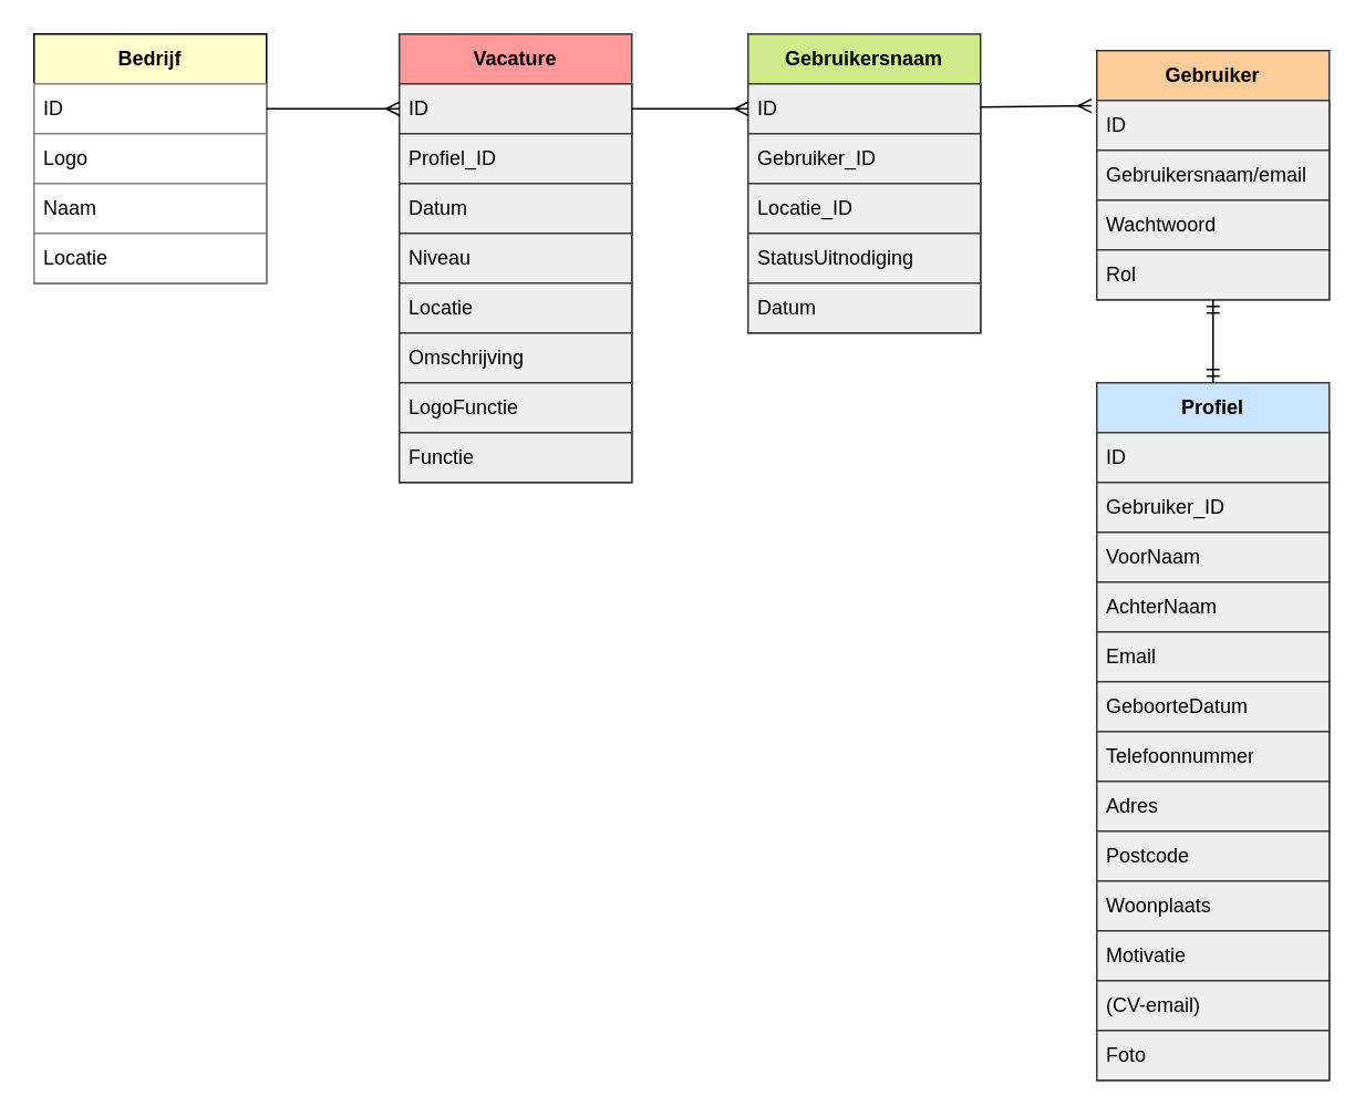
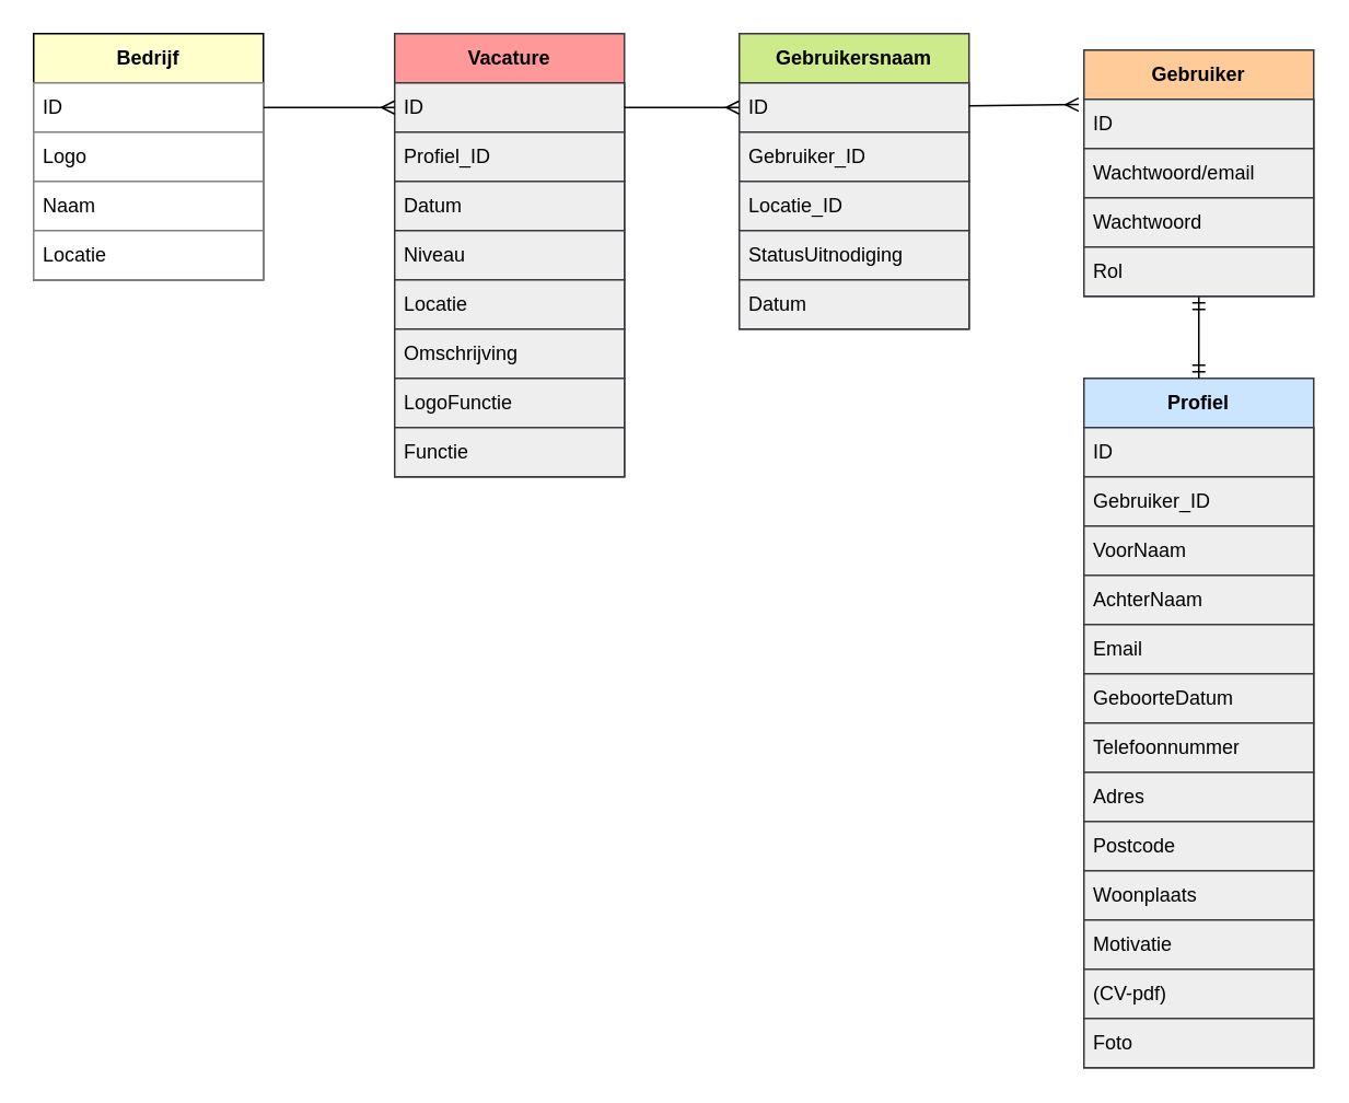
  <mxCell id="0" />
  <mxCell id="1" parent="0" />
  <mxCell id="2" value="Bedrijf" style="swimlane;fontStyle=1;childLayout=stackLayout;horizontal=1;startSize=30;horizontalStack=0;resizeParent=1;resizeParentMax=0;resizeLast=0;collapsible=1;marginBottom=0;whiteSpace=wrap;html=1;labelBackgroundColor=none;labelBorderColor=none;fontColor=#000000;rounded=0;arcSize=50;fillColor=#FFFFCC;" parent="1" vertex="1"><mxGeometry x="20" y="20" width="140" height="150" as="geometry" /></mxCell>
  <mxCell id="3" value="ID" style="text;strokeColor=#808080;fillColor=#FFFFFF;align=left;verticalAlign=middle;spacingLeft=4;spacingRight=4;overflow=hidden;points=[[0,0.5],[1,0.5]];portConstraint=eastwest;rotatable=0;whiteSpace=wrap;html=1;labelBackgroundColor=none;labelBorderColor=none;rounded=0;fontColor=#000000;" parent="2" vertex="1"><mxGeometry y="30" width="140" height="30" as="geometry" /></mxCell>
  <mxCell id="4" value="Logo" style="text;strokeColor=#808080;fillColor=#FFFFFF;align=left;verticalAlign=middle;spacingLeft=4;spacingRight=4;overflow=hidden;points=[[0,0.5],[1,0.5]];portConstraint=eastwest;rotatable=0;whiteSpace=wrap;html=1;labelBackgroundColor=none;labelBorderColor=none;fontColor=#000000;" parent="2" vertex="1"><mxGeometry y="60" width="140" height="30" as="geometry" /></mxCell>
  <mxCell id="5" value="Naam" style="text;strokeColor=#808080;fillColor=#FFFFFF;align=left;verticalAlign=middle;spacingLeft=4;spacingRight=4;overflow=hidden;points=[[0,0.5],[1,0.5]];portConstraint=eastwest;rotatable=0;whiteSpace=wrap;html=1;labelBackgroundColor=none;labelBorderColor=none;fontColor=#000000;" parent="2" vertex="1"><mxGeometry y="90" width="140" height="30" as="geometry" /></mxCell>
  <mxCell id="6" value="Locatie" style="text;strokeColor=#808080;fillColor=#FFFFFF;align=left;verticalAlign=middle;spacingLeft=4;spacingRight=4;overflow=hidden;points=[[0,0.5],[1,0.5]];portConstraint=eastwest;rotatable=0;whiteSpace=wrap;html=1;labelBackgroundColor=none;labelBorderColor=none;fontColor=#000000;" parent="2" vertex="1"><mxGeometry y="120" width="140" height="30" as="geometry" /></mxCell>
  <mxCell id="7" value="Profiel" style="swimlane;fontStyle=1;childLayout=stackLayout;horizontal=1;startSize=30;horizontalStack=0;resizeParent=1;resizeParentMax=0;resizeLast=0;collapsible=1;marginBottom=0;whiteSpace=wrap;html=1;rounded=0;labelBackgroundColor=none;labelBorderColor=none;fillColor=#cce5ff;strokeColor=#36393d;fontColor=#000000;" parent="1" vertex="1"><mxGeometry x="660" y="230" width="140" height="420" as="geometry" /></mxCell>
  <mxCell id="8" value="ID" style="text;strokeColor=#36393d;fillColor=#eeeeee;align=left;verticalAlign=middle;spacingLeft=4;spacingRight=4;overflow=hidden;points=[[0,0.5],[1,0.5]];portConstraint=eastwest;rotatable=0;whiteSpace=wrap;html=1;rounded=0;labelBackgroundColor=none;labelBorderColor=none;fontColor=#000000;" parent="7" vertex="1"><mxGeometry y="30" width="140" height="30" as="geometry" /></mxCell>
  <mxCell id="9" value="Gebruiker_ID" style="text;strokeColor=#36393d;fillColor=#eeeeee;align=left;verticalAlign=middle;spacingLeft=4;spacingRight=4;overflow=hidden;points=[[0,0.5],[1,0.5]];portConstraint=eastwest;rotatable=0;whiteSpace=wrap;html=1;rounded=0;labelBackgroundColor=none;labelBorderColor=none;fontColor=#000000;" parent="7" vertex="1"><mxGeometry y="60" width="140" height="30" as="geometry" /></mxCell>
  <mxCell id="10" value="VoorNaam" style="text;strokeColor=#36393d;fillColor=#eeeeee;align=left;verticalAlign=middle;spacingLeft=4;spacingRight=4;overflow=hidden;points=[[0,0.5],[1,0.5]];portConstraint=eastwest;rotatable=0;whiteSpace=wrap;html=1;rounded=0;labelBackgroundColor=none;labelBorderColor=none;fontColor=#000000;" parent="7" vertex="1"><mxGeometry y="90" width="140" height="30" as="geometry" /></mxCell>
  <mxCell id="11" value="AchterNaam" style="text;strokeColor=#36393d;fillColor=#eeeeee;align=left;verticalAlign=middle;spacingLeft=4;spacingRight=4;overflow=hidden;points=[[0,0.5],[1,0.5]];portConstraint=eastwest;rotatable=0;whiteSpace=wrap;html=1;rounded=0;labelBackgroundColor=none;labelBorderColor=none;fontColor=#000000;" parent="7" vertex="1"><mxGeometry y="120" width="140" height="30" as="geometry" /></mxCell>
  <mxCell id="12" value="Email" style="text;strokeColor=#36393d;fillColor=#eeeeee;align=left;verticalAlign=middle;spacingLeft=4;spacingRight=4;overflow=hidden;points=[[0,0.5],[1,0.5]];portConstraint=eastwest;rotatable=0;whiteSpace=wrap;html=1;rounded=0;labelBackgroundColor=none;labelBorderColor=none;fontColor=#000000;" parent="7" vertex="1"><mxGeometry y="150" width="140" height="30" as="geometry" /></mxCell>
  <mxCell id="13" value="GeboorteDatum" style="text;strokeColor=#36393d;fillColor=#eeeeee;align=left;verticalAlign=middle;spacingLeft=4;spacingRight=4;overflow=hidden;points=[[0,0.5],[1,0.5]];portConstraint=eastwest;rotatable=0;whiteSpace=wrap;html=1;rounded=0;labelBackgroundColor=none;labelBorderColor=none;fontColor=#000000;" parent="7" vertex="1"><mxGeometry y="180" width="140" height="30" as="geometry" /></mxCell>
  <mxCell id="14" value="Telefoonnummer" style="text;strokeColor=#36393d;fillColor=#eeeeee;align=left;verticalAlign=middle;spacingLeft=4;spacingRight=4;overflow=hidden;points=[[0,0.5],[1,0.5]];portConstraint=eastwest;rotatable=0;whiteSpace=wrap;html=1;rounded=0;labelBackgroundColor=none;labelBorderColor=none;fontColor=#000000;" parent="7" vertex="1"><mxGeometry y="210" width="140" height="30" as="geometry" /></mxCell>
  <mxCell id="15" value="Adres" style="text;strokeColor=#36393d;fillColor=#eeeeee;align=left;verticalAlign=middle;spacingLeft=4;spacingRight=4;overflow=hidden;points=[[0,0.5],[1,0.5]];portConstraint=eastwest;rotatable=0;whiteSpace=wrap;html=1;rounded=0;labelBackgroundColor=none;labelBorderColor=none;fontColor=#000000;" parent="7" vertex="1"><mxGeometry y="240" width="140" height="30" as="geometry" /></mxCell>
  <mxCell id="16" value="Postcode" style="text;strokeColor=#36393d;fillColor=#eeeeee;align=left;verticalAlign=middle;spacingLeft=4;spacingRight=4;overflow=hidden;points=[[0,0.5],[1,0.5]];portConstraint=eastwest;rotatable=0;whiteSpace=wrap;html=1;rounded=0;labelBackgroundColor=none;labelBorderColor=none;fontColor=#000000;" parent="7" vertex="1"><mxGeometry y="270" width="140" height="30" as="geometry" /></mxCell>
  <mxCell id="17" value="Woonplaats" style="text;strokeColor=#36393d;fillColor=#eeeeee;align=left;verticalAlign=middle;spacingLeft=4;spacingRight=4;overflow=hidden;points=[[0,0.5],[1,0.5]];portConstraint=eastwest;rotatable=0;whiteSpace=wrap;html=1;rounded=0;labelBackgroundColor=none;labelBorderColor=none;fontColor=#000000;" parent="7" vertex="1"><mxGeometry y="300" width="140" height="30" as="geometry" /></mxCell>
  <mxCell id="18" value="Motivatie" style="text;strokeColor=#36393d;fillColor=#eeeeee;align=left;verticalAlign=middle;spacingLeft=4;spacingRight=4;overflow=hidden;points=[[0,0.5],[1,0.5]];portConstraint=eastwest;rotatable=0;whiteSpace=wrap;html=1;rounded=0;labelBackgroundColor=none;labelBorderColor=none;fontColor=#000000;" parent="7" vertex="1"><mxGeometry y="330" width="140" height="30" as="geometry" /></mxCell>
- <mxCell id="19" value="(CV-email)" style="text;strokeColor=#36393d;fillColor=#eeeeee;align=left;verticalAlign=middle;spacingLeft=4;spacingRight=4;overflow=hidden;points=[[0,0.5],[1,0.5]];portConstraint=eastwest;rotatable=0;whiteSpace=wrap;html=1;rounded=0;labelBackgroundColor=none;labelBorderColor=none;fontColor=#000000;" parent="7" vertex="1"><mxGeometry y="360" width="140" height="30" as="geometry" /></mxCell>
+ <mxCell id="19" value="(CV-pdf)" style="text;strokeColor=#36393d;fillColor=#eeeeee;align=left;verticalAlign=middle;spacingLeft=4;spacingRight=4;overflow=hidden;points=[[0,0.5],[1,0.5]];portConstraint=eastwest;rotatable=0;whiteSpace=wrap;html=1;rounded=0;labelBackgroundColor=none;labelBorderColor=none;fontColor=#000000;" parent="7" vertex="1"><mxGeometry y="360" width="140" height="30" as="geometry" /></mxCell>
  <mxCell id="20" value="Foto" style="text;strokeColor=#36393d;fillColor=#eeeeee;align=left;verticalAlign=middle;spacingLeft=4;spacingRight=4;overflow=hidden;points=[[0,0.5],[1,0.5]];portConstraint=eastwest;rotatable=0;whiteSpace=wrap;html=1;rounded=0;labelBackgroundColor=none;labelBorderColor=none;fontColor=#000000;" vertex="1" parent="7"><mxGeometry y="390" width="140" height="30" as="geometry" /></mxCell>
  <mxCell id="21" value="Vacature" style="swimlane;fontStyle=1;childLayout=stackLayout;horizontal=1;startSize=30;horizontalStack=0;resizeParent=1;resizeParentMax=0;resizeLast=0;collapsible=1;marginBottom=0;whiteSpace=wrap;html=1;rounded=0;labelBackgroundColor=none;labelBorderColor=none;fillColor=#FF9999;strokeColor=#36393d;fontColor=#000000;" parent="1" vertex="1"><mxGeometry x="240" y="20" width="140" height="270" as="geometry" /></mxCell>
  <mxCell id="22" value="ID" style="text;strokeColor=#36393d;fillColor=#eeeeee;align=left;verticalAlign=middle;spacingLeft=4;spacingRight=4;overflow=hidden;points=[[0,0.5],[1,0.5]];portConstraint=eastwest;rotatable=0;whiteSpace=wrap;html=1;rounded=0;labelBackgroundColor=none;labelBorderColor=none;fontColor=#000000;" parent="21" vertex="1"><mxGeometry y="30" width="140" height="30" as="geometry" /></mxCell>
  <mxCell id="23" value="Profiel_ID" style="text;strokeColor=#36393d;fillColor=#eeeeee;align=left;verticalAlign=middle;spacingLeft=4;spacingRight=4;overflow=hidden;points=[[0,0.5],[1,0.5]];portConstraint=eastwest;rotatable=0;whiteSpace=wrap;html=1;rounded=0;labelBackgroundColor=none;labelBorderColor=none;fontColor=#000000;" parent="21" vertex="1"><mxGeometry y="60" width="140" height="30" as="geometry" /></mxCell>
  <mxCell id="24" value="Datum" style="text;strokeColor=#36393d;fillColor=#eeeeee;align=left;verticalAlign=middle;spacingLeft=4;spacingRight=4;overflow=hidden;points=[[0,0.5],[1,0.5]];portConstraint=eastwest;rotatable=0;whiteSpace=wrap;html=1;rounded=0;labelBackgroundColor=none;labelBorderColor=none;fontColor=#000000;" parent="21" vertex="1"><mxGeometry y="90" width="140" height="30" as="geometry" /></mxCell>
  <mxCell id="25" value="Niveau" style="text;strokeColor=#36393d;fillColor=#eeeeee;align=left;verticalAlign=middle;spacingLeft=4;spacingRight=4;overflow=hidden;points=[[0,0.5],[1,0.5]];portConstraint=eastwest;rotatable=0;whiteSpace=wrap;html=1;rounded=0;labelBackgroundColor=none;labelBorderColor=none;fontColor=#000000;" parent="21" vertex="1"><mxGeometry y="120" width="140" height="30" as="geometry" /></mxCell>
  <mxCell id="26" value="Locatie" style="text;strokeColor=#36393d;fillColor=#eeeeee;align=left;verticalAlign=middle;spacingLeft=4;spacingRight=4;overflow=hidden;points=[[0,0.5],[1,0.5]];portConstraint=eastwest;rotatable=0;whiteSpace=wrap;html=1;rounded=0;labelBackgroundColor=none;labelBorderColor=none;fontColor=#000000;" parent="21" vertex="1"><mxGeometry y="150" width="140" height="30" as="geometry" /></mxCell>
  <mxCell id="27" value="Omschrijving" style="text;strokeColor=#36393d;fillColor=#eeeeee;align=left;verticalAlign=middle;spacingLeft=4;spacingRight=4;overflow=hidden;points=[[0,0.5],[1,0.5]];portConstraint=eastwest;rotatable=0;whiteSpace=wrap;html=1;rounded=0;labelBackgroundColor=none;labelBorderColor=none;fontColor=#000000;" parent="21" vertex="1"><mxGeometry y="180" width="140" height="30" as="geometry" /></mxCell>
  <mxCell id="28" value="LogoFunctie" style="text;strokeColor=#36393d;fillColor=#eeeeee;align=left;verticalAlign=middle;spacingLeft=4;spacingRight=4;overflow=hidden;points=[[0,0.5],[1,0.5]];portConstraint=eastwest;rotatable=0;whiteSpace=wrap;html=1;rounded=0;labelBackgroundColor=none;labelBorderColor=none;fontColor=#000000;" parent="21" vertex="1"><mxGeometry y="210" width="140" height="30" as="geometry" /></mxCell>
  <mxCell id="29" value="Functie" style="text;strokeColor=#36393d;fillColor=#eeeeee;align=left;verticalAlign=middle;spacingLeft=4;spacingRight=4;overflow=hidden;points=[[0,0.5],[1,0.5]];portConstraint=eastwest;rotatable=0;whiteSpace=wrap;html=1;rounded=0;labelBackgroundColor=none;labelBorderColor=none;fontColor=#000000;" parent="21" vertex="1"><mxGeometry y="240" width="140" height="30" as="geometry" /></mxCell>
  <mxCell id="30" value="Gebruikersnaam" style="swimlane;fontStyle=1;childLayout=stackLayout;horizontal=1;startSize=30;horizontalStack=0;resizeParent=1;resizeParentMax=0;resizeLast=0;collapsible=1;marginBottom=0;whiteSpace=wrap;html=1;rounded=0;labelBackgroundColor=none;labelBorderColor=none;fillColor=#cdeb8b;strokeColor=#36393d;fontColor=#000000;" parent="1" vertex="1"><mxGeometry x="450" y="20" width="140" height="180" as="geometry" /></mxCell>
  <mxCell id="31" value="ID" style="text;strokeColor=#36393d;fillColor=#eeeeee;align=left;verticalAlign=middle;spacingLeft=4;spacingRight=4;overflow=hidden;points=[[0,0.5],[1,0.5]];portConstraint=eastwest;rotatable=0;whiteSpace=wrap;html=1;rounded=0;labelBackgroundColor=none;labelBorderColor=none;fontColor=#000000;" parent="30" vertex="1"><mxGeometry y="30" width="140" height="30" as="geometry" /></mxCell>
  <mxCell id="32" value="Gebruiker_ID" style="text;strokeColor=#36393d;fillColor=#eeeeee;align=left;verticalAlign=middle;spacingLeft=4;spacingRight=4;overflow=hidden;points=[[0,0.5],[1,0.5]];portConstraint=eastwest;rotatable=0;whiteSpace=wrap;html=1;rounded=0;labelBackgroundColor=none;labelBorderColor=none;fontColor=#000000;" parent="30" vertex="1"><mxGeometry y="60" width="140" height="30" as="geometry" /></mxCell>
  <mxCell id="33" value="Locatie_ID" style="text;strokeColor=#36393d;fillColor=#eeeeee;align=left;verticalAlign=middle;spacingLeft=4;spacingRight=4;overflow=hidden;points=[[0,0.5],[1,0.5]];portConstraint=eastwest;rotatable=0;whiteSpace=wrap;html=1;rounded=0;labelBackgroundColor=none;labelBorderColor=none;fontColor=#000000;" parent="30" vertex="1"><mxGeometry y="90" width="140" height="30" as="geometry" /></mxCell>
  <mxCell id="34" value="StatusUitnodiging" style="text;strokeColor=#36393d;fillColor=#eeeeee;align=left;verticalAlign=middle;spacingLeft=4;spacingRight=4;overflow=hidden;points=[[0,0.5],[1,0.5]];portConstraint=eastwest;rotatable=0;whiteSpace=wrap;html=1;rounded=0;labelBackgroundColor=none;labelBorderColor=none;fontColor=#000000;" parent="30" vertex="1"><mxGeometry y="120" width="140" height="30" as="geometry" /></mxCell>
  <mxCell id="35" value="Datum" style="text;strokeColor=#36393d;fillColor=#eeeeee;align=left;verticalAlign=middle;spacingLeft=4;spacingRight=4;overflow=hidden;points=[[0,0.5],[1,0.5]];portConstraint=eastwest;rotatable=0;whiteSpace=wrap;html=1;rounded=0;labelBackgroundColor=none;labelBorderColor=none;fontColor=#000000;" vertex="1" parent="30"><mxGeometry y="150" width="140" height="30" as="geometry" /></mxCell>
  <mxCell id="36" style="edgeStyle=none;html=1;entryX=0.5;entryY=0;entryDx=0;entryDy=0;strokeColor=#000000;endArrow=ERmandOne;endFill=0;startArrow=ERmandOne;startFill=0;" edge="1" parent="1" target="7"><mxGeometry relative="1" as="geometry"><mxPoint x="730" y="180" as="sourcePoint" /></mxGeometry></mxCell>
  <mxCell id="37" value="Gebruiker" style="swimlane;fontStyle=1;childLayout=stackLayout;horizontal=1;startSize=30;horizontalStack=0;resizeParent=1;resizeParentMax=0;resizeLast=0;collapsible=1;marginBottom=0;whiteSpace=wrap;html=1;rounded=0;labelBackgroundColor=none;labelBorderColor=none;fillColor=#FFCC99;strokeColor=#36393d;fontColor=#000000;" vertex="1" parent="1"><mxGeometry x="660" y="30" width="140" height="150" as="geometry" /></mxCell>
  <mxCell id="38" value="ID" style="text;strokeColor=#36393d;fillColor=#eeeeee;align=left;verticalAlign=middle;spacingLeft=4;spacingRight=4;overflow=hidden;points=[[0,0.5],[1,0.5]];portConstraint=eastwest;rotatable=0;whiteSpace=wrap;html=1;rounded=0;labelBackgroundColor=none;labelBorderColor=none;fontColor=#000000;" vertex="1" parent="37"><mxGeometry y="30" width="140" height="30" as="geometry" /></mxCell>
- <mxCell id="39" value="Gebruikersnaam/email" style="text;strokeColor=#36393d;fillColor=#eeeeee;align=left;verticalAlign=middle;spacingLeft=4;spacingRight=4;overflow=hidden;points=[[0,0.5],[1,0.5]];portConstraint=eastwest;rotatable=0;whiteSpace=wrap;html=1;rounded=0;labelBackgroundColor=none;labelBorderColor=none;fontColor=#000000;" vertex="1" parent="37"><mxGeometry y="60" width="140" height="30" as="geometry" /></mxCell>
+ <mxCell id="39" value="Wachtwoord/email" style="text;strokeColor=#36393d;fillColor=#eeeeee;align=left;verticalAlign=middle;spacingLeft=4;spacingRight=4;overflow=hidden;points=[[0,0.5],[1,0.5]];portConstraint=eastwest;rotatable=0;whiteSpace=wrap;html=1;rounded=0;labelBackgroundColor=none;labelBorderColor=none;fontColor=#000000;" vertex="1" parent="37"><mxGeometry y="60" width="140" height="30" as="geometry" /></mxCell>
  <mxCell id="40" value="Wachtwoord" style="text;strokeColor=#36393d;fillColor=#eeeeee;align=left;verticalAlign=middle;spacingLeft=4;spacingRight=4;overflow=hidden;points=[[0,0.5],[1,0.5]];portConstraint=eastwest;rotatable=0;whiteSpace=wrap;html=1;rounded=0;labelBackgroundColor=none;labelBorderColor=none;fontColor=#000000;" vertex="1" parent="37"><mxGeometry y="90" width="140" height="30" as="geometry" /></mxCell>
  <mxCell id="41" value="Rol" style="text;strokeColor=#36393d;fillColor=#eeeeee;align=left;verticalAlign=middle;spacingLeft=4;spacingRight=4;overflow=hidden;points=[[0,0.5],[1,0.5]];portConstraint=eastwest;rotatable=0;whiteSpace=wrap;html=1;rounded=0;labelBackgroundColor=none;labelBorderColor=none;fontColor=#000000;" vertex="1" parent="37"><mxGeometry y="120" width="140" height="30" as="geometry" /></mxCell>
  <mxCell id="42" style="edgeStyle=none;html=1;entryX=0;entryY=0.5;entryDx=0;entryDy=0;strokeColor=#000000;endArrow=ERmany;endFill=0;" edge="1" parent="1" source="3" target="22"><mxGeometry relative="1" as="geometry" /></mxCell>
  <mxCell id="43" style="edgeStyle=none;html=1;strokeColor=#000000;endArrow=ERmany;endFill=0;" edge="1" parent="1" source="22"><mxGeometry relative="1" as="geometry"><mxPoint x="450" y="65" as="targetPoint" /></mxGeometry></mxCell>
  <mxCell id="44" style="edgeStyle=none;html=1;entryX=-0.023;entryY=0.107;entryDx=0;entryDy=0;entryPerimeter=0;strokeColor=#000000;endArrow=ERmany;endFill=0;" edge="1" parent="1" source="31" target="38"><mxGeometry relative="1" as="geometry" /></mxCell>
